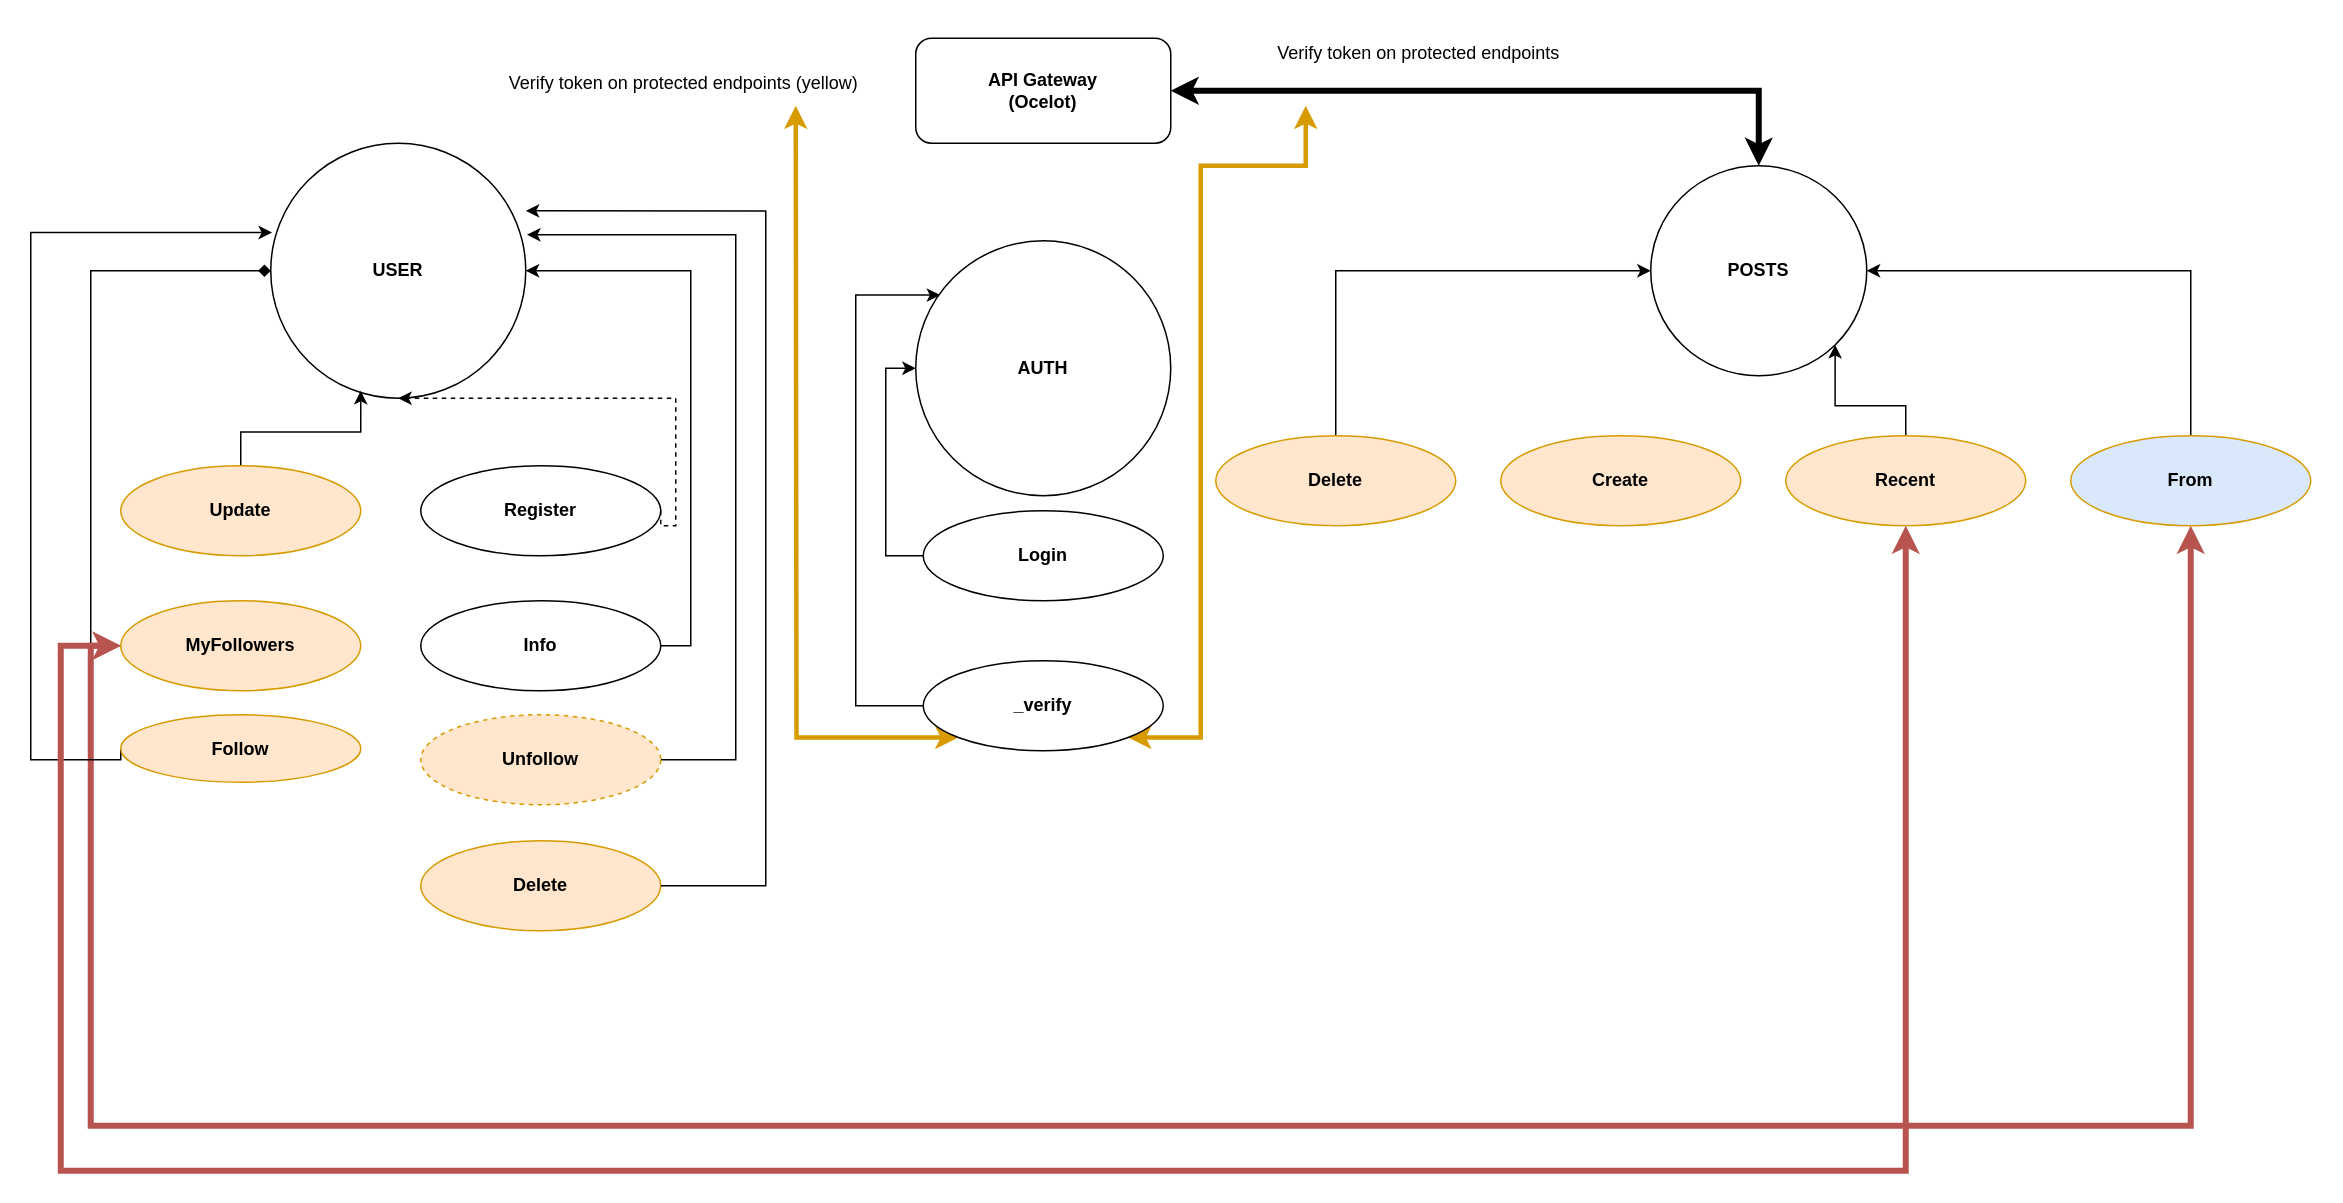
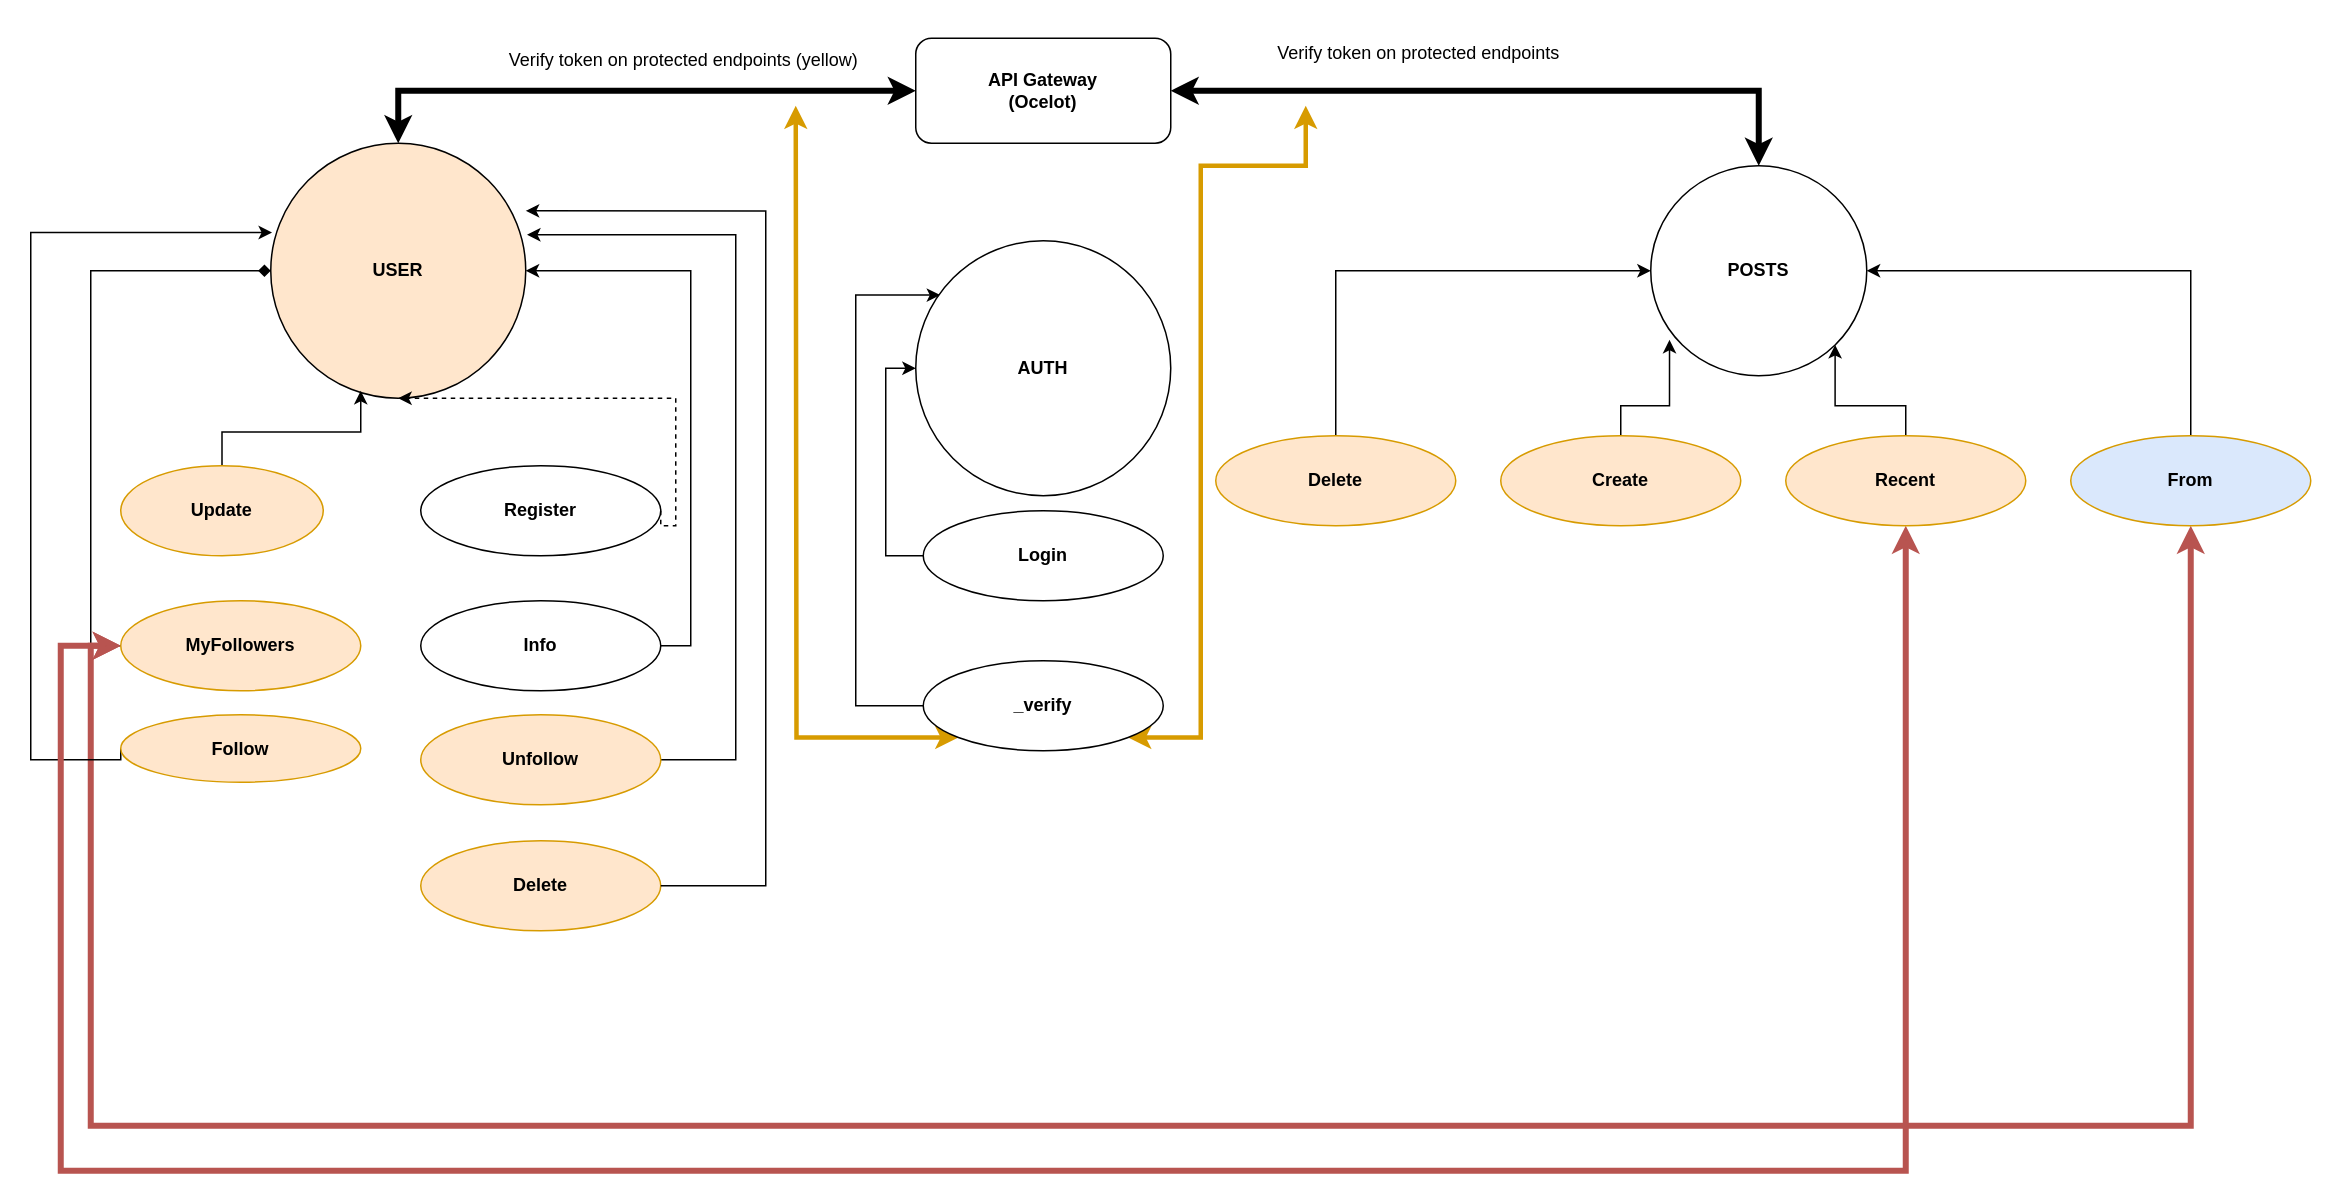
  <mxCell id="0" />
  <mxCell id="1" parent="0" />
  <mxCell id="2" value="API Gateway&lt;br&gt;(Ocelot)" style="whiteSpace=wrap;html=1;fontStyle=1;rounded=1;" parent="1" vertex="1"><mxGeometry x="610" y="25" width="170" height="70" as="geometry" /></mxCell>
- <mxCell id="4" value="&lt;b&gt;USER&lt;/b&gt;" style="ellipse;whiteSpace=wrap;html=1;" parent="1" vertex="1"><mxGeometry x="180" y="95" width="170" height="170" as="geometry" /></mxCell>
+ <mxCell id="3" style="edgeStyle=orthogonalEdgeStyle;rounded=0;orthogonalLoop=1;jettySize=auto;html=1;exitX=0.5;exitY=0;exitDx=0;exitDy=0;entryX=0;entryY=0.5;entryDx=0;entryDy=0;startArrow=classic;startFill=1;strokeWidth=4;" parent="1" source="4" target="2" edge="1"><mxGeometry relative="1" as="geometry" /></mxCell>
+ <mxCell id="4" value="&lt;b&gt;USER&lt;/b&gt;" style="ellipse;whiteSpace=wrap;html=1;fillColor=#ffe6cc;" parent="1" vertex="1"><mxGeometry x="180" y="95" width="170" height="170" as="geometry" /></mxCell>
  <mxCell id="5" style="edgeStyle=orthogonalEdgeStyle;rounded=0;orthogonalLoop=1;jettySize=auto;html=1;exitX=0.5;exitY=0;exitDx=0;exitDy=0;entryX=1;entryY=0.5;entryDx=0;entryDy=0;startArrow=classic;startFill=1;strokeWidth=4;" parent="1" source="6" target="2" edge="1"><mxGeometry relative="1" as="geometry" /></mxCell>
  <mxCell id="6" value="&lt;b&gt;POSTS&lt;/b&gt;" style="ellipse;whiteSpace=wrap;html=1;" parent="1" vertex="1"><mxGeometry x="1100" y="110" width="144" height="140" as="geometry" /></mxCell>
+ <mxCell id="7" style="edgeStyle=orthogonalEdgeStyle;rounded=0;orthogonalLoop=1;jettySize=auto;html=1;exitX=0.5;exitY=0;exitDx=0;exitDy=0;entryX=0.087;entryY=0.829;entryDx=0;entryDy=0;entryPerimeter=0;" parent="1" source="8" target="6" edge="1"><mxGeometry relative="1" as="geometry" /></mxCell>
  <mxCell id="8" value="&lt;b&gt;Create&lt;br&gt;&lt;/b&gt;" style="ellipse;whiteSpace=wrap;html=1;fillColor=#ffe6cc;strokeColor=#d79b00;" parent="1" vertex="1"><mxGeometry x="1000" y="290" width="160" height="60" as="geometry" /></mxCell>
  <mxCell id="9" style="edgeStyle=orthogonalEdgeStyle;rounded=0;orthogonalLoop=1;jettySize=auto;html=1;exitX=0.5;exitY=0;exitDx=0;exitDy=0;entryX=0;entryY=0.5;entryDx=0;entryDy=0;" parent="1" source="10" target="6" edge="1"><mxGeometry relative="1" as="geometry" /></mxCell>
  <mxCell id="10" value="&lt;b&gt;Delete&lt;br&gt;&lt;/b&gt;" style="ellipse;whiteSpace=wrap;html=1;fillColor=#ffe6cc;strokeColor=#d79b00;" parent="1" vertex="1"><mxGeometry x="810" y="290" width="160" height="60" as="geometry" /></mxCell>
  <mxCell id="11" style="edgeStyle=orthogonalEdgeStyle;rounded=0;orthogonalLoop=1;jettySize=auto;html=1;exitX=1;exitY=0.5;exitDx=0;exitDy=0;entryX=0.5;entryY=1;entryDx=0;entryDy=0;dashed=1;" parent="1" source="12" target="4" edge="1"><mxGeometry relative="1" as="geometry"><Array as="points"><mxPoint x="450" y="350" /><mxPoint x="450" y="265" /></Array></mxGeometry></mxCell>
  <mxCell id="12" value="&lt;b&gt;Register&lt;br&gt;&lt;/b&gt;" style="ellipse;whiteSpace=wrap;html=1;" parent="1" vertex="1"><mxGeometry x="280" y="310" width="160" height="60" as="geometry" /></mxCell>
  <mxCell id="13" style="edgeStyle=orthogonalEdgeStyle;rounded=0;orthogonalLoop=1;jettySize=auto;html=1;exitX=0.5;exitY=0;exitDx=0;exitDy=0;entryX=0.353;entryY=0.971;entryDx=0;entryDy=0;entryPerimeter=0;" parent="1" source="14" target="4" edge="1"><mxGeometry relative="1" as="geometry" /></mxCell>
- <mxCell id="14" value="&lt;b&gt;Update&lt;br&gt;&lt;/b&gt;" style="ellipse;whiteSpace=wrap;html=1;fillColor=#ffe6cc;strokeColor=#d79b00;" parent="1" vertex="1"><mxGeometry x="80" y="310" width="160" height="60" as="geometry" /></mxCell>
+ <mxCell id="14" value="&lt;b&gt;Update&lt;br&gt;&lt;/b&gt;" style="ellipse;whiteSpace=wrap;html=1;fillColor=#ffe6cc;strokeColor=#d79b00;" parent="1" vertex="1"><mxGeometry x="80" y="310" width="135" height="60" as="geometry" /></mxCell>
  <mxCell id="15" style="edgeStyle=orthogonalEdgeStyle;rounded=0;orthogonalLoop=1;jettySize=auto;html=1;exitX=1;exitY=0.5;exitDx=0;exitDy=0;entryX=1;entryY=0.5;entryDx=0;entryDy=0;" parent="1" source="16" target="4" edge="1"><mxGeometry relative="1" as="geometry"><mxPoint x="390" y="180" as="targetPoint" /></mxGeometry></mxCell>
  <mxCell id="16" value="&lt;b&gt;Info&lt;br&gt;&lt;/b&gt;" style="ellipse;whiteSpace=wrap;html=1;" parent="1" vertex="1"><mxGeometry x="280" y="400" width="160" height="60" as="geometry" /></mxCell>
  <mxCell id="17" style="edgeStyle=orthogonalEdgeStyle;rounded=0;orthogonalLoop=1;jettySize=auto;html=1;exitX=0;exitY=0.5;exitDx=0;exitDy=0;entryX=0;entryY=0.5;entryDx=0;entryDy=0;endArrow=diamond;" parent="1" source="19" target="4" edge="1"><mxGeometry relative="1" as="geometry" /></mxCell>
  <mxCell id="18" style="edgeStyle=orthogonalEdgeStyle;rounded=0;orthogonalLoop=1;jettySize=auto;html=1;exitX=0;exitY=0.5;exitDx=0;exitDy=0;entryX=0.5;entryY=1;entryDx=0;entryDy=0;fillColor=#f8cecc;strokeColor=#b85450;strokeWidth=4;startArrow=classic;startFill=1;" parent="1" source="19" target="28" edge="1"><mxGeometry relative="1" as="geometry"><Array as="points"><mxPoint x="60" y="430" /><mxPoint x="60" y="750" /><mxPoint x="1460" y="750" /></Array></mxGeometry></mxCell>
  <mxCell id="19" value="&lt;b&gt;MyFollowers&lt;br&gt;&lt;/b&gt;" style="ellipse;whiteSpace=wrap;html=1;fillColor=#ffe6cc;strokeColor=#d79b00;" parent="1" vertex="1"><mxGeometry x="80" y="400" width="160" height="60" as="geometry" /></mxCell>
  <mxCell id="20" style="edgeStyle=orthogonalEdgeStyle;rounded=0;orthogonalLoop=1;jettySize=auto;html=1;exitX=0;exitY=0.5;exitDx=0;exitDy=0;entryX=0.005;entryY=0.35;entryDx=0;entryDy=0;entryPerimeter=0;" parent="1" source="21" target="4" edge="1"><mxGeometry relative="1" as="geometry"><Array as="points"><mxPoint x="20" y="506" /><mxPoint x="20" y="155" /></Array></mxGeometry></mxCell>
  <mxCell id="21" value="&lt;b&gt;Follow&lt;br&gt;&lt;/b&gt;" style="ellipse;whiteSpace=wrap;html=1;fillColor=#ffe6cc;strokeColor=#d79b00;" parent="1" vertex="1"><mxGeometry x="80" y="476" width="160" height="45" as="geometry" /></mxCell>
  <mxCell id="22" style="edgeStyle=orthogonalEdgeStyle;rounded=0;orthogonalLoop=1;jettySize=auto;html=1;exitX=1;exitY=0.5;exitDx=0;exitDy=0;entryX=1.005;entryY=0.359;entryDx=0;entryDy=0;entryPerimeter=0;" parent="1" source="23" target="4" edge="1"><mxGeometry relative="1" as="geometry"><Array as="points"><mxPoint x="490" y="506" /><mxPoint x="490" y="156" /></Array></mxGeometry></mxCell>
- <mxCell id="23" value="&lt;b&gt;Unfollow&lt;br&gt;&lt;/b&gt;" style="ellipse;whiteSpace=wrap;html=1;fillColor=#ffe6cc;strokeColor=#d79b00;dashed=1;" parent="1" vertex="1"><mxGeometry x="280" y="476" width="160" height="60" as="geometry" /></mxCell>
+ <mxCell id="23" value="&lt;b&gt;Unfollow&lt;br&gt;&lt;/b&gt;" style="ellipse;whiteSpace=wrap;html=1;fillColor=#ffe6cc;strokeColor=#d79b00;" parent="1" vertex="1"><mxGeometry x="280" y="476" width="160" height="60" as="geometry" /></mxCell>
  <mxCell id="24" style="edgeStyle=orthogonalEdgeStyle;rounded=0;orthogonalLoop=1;jettySize=auto;html=1;exitX=0.5;exitY=0;exitDx=0;exitDy=0;entryX=1;entryY=1;entryDx=0;entryDy=0;" parent="1" source="26" target="6" edge="1"><mxGeometry relative="1" as="geometry" /></mxCell>
  <mxCell id="25" style="edgeStyle=orthogonalEdgeStyle;rounded=0;orthogonalLoop=1;jettySize=auto;html=1;exitX=0.5;exitY=1;exitDx=0;exitDy=0;entryX=0;entryY=0.5;entryDx=0;entryDy=0;startArrow=classic;startFill=1;strokeWidth=4;fillColor=#f8cecc;strokeColor=#b85450;" parent="1" source="26" target="19" edge="1"><mxGeometry relative="1" as="geometry"><Array as="points"><mxPoint x="1270" y="780" /><mxPoint x="40" y="780" /><mxPoint x="40" y="430" /></Array></mxGeometry></mxCell>
  <mxCell id="26" value="&lt;b&gt;Recent&lt;br&gt;&lt;/b&gt;" style="ellipse;whiteSpace=wrap;html=1;fillColor=#ffe6cc;strokeColor=#d79b00;" parent="1" vertex="1"><mxGeometry x="1190" y="290" width="160" height="60" as="geometry" /></mxCell>
  <mxCell id="27" style="edgeStyle=orthogonalEdgeStyle;rounded=0;orthogonalLoop=1;jettySize=auto;html=1;exitX=0.5;exitY=0;exitDx=0;exitDy=0;entryX=1;entryY=0.5;entryDx=0;entryDy=0;" parent="1" source="28" target="6" edge="1"><mxGeometry relative="1" as="geometry" /></mxCell>
  <mxCell id="28" value="&lt;b&gt;From&lt;br&gt;&lt;/b&gt;" style="ellipse;whiteSpace=wrap;html=1;fillColor=#dae8fc;strokeColor=#d79b00;" parent="1" vertex="1"><mxGeometry x="1380" y="290" width="160" height="60" as="geometry" /></mxCell>
  <mxCell id="29" style="edgeStyle=orthogonalEdgeStyle;rounded=0;orthogonalLoop=1;jettySize=auto;html=1;exitX=0;exitY=0.5;exitDx=0;exitDy=0;entryX=0.096;entryY=0.213;entryDx=0;entryDy=0;entryPerimeter=0;" edge="1" parent="1" source="32" target="33"><mxGeometry relative="1" as="geometry"><Array as="points"><mxPoint x="570" y="470" /><mxPoint x="570" y="196" /></Array></mxGeometry></mxCell>
  <mxCell id="30" style="edgeStyle=orthogonalEdgeStyle;rounded=0;orthogonalLoop=1;jettySize=auto;html=1;exitX=0;exitY=1;exitDx=0;exitDy=0;startArrow=classic;startFill=1;strokeWidth=3;fillColor=#ffe6cc;strokeColor=#d79b00;" edge="1" parent="1" source="32"><mxGeometry relative="1" as="geometry"><mxPoint x="530" y="70" as="targetPoint" /></mxGeometry></mxCell>
  <mxCell id="31" style="edgeStyle=orthogonalEdgeStyle;rounded=0;orthogonalLoop=1;jettySize=auto;html=1;exitX=1;exitY=1;exitDx=0;exitDy=0;strokeWidth=3;startArrow=classic;startFill=1;fillColor=#ffe6cc;strokeColor=#d79b00;" edge="1" parent="1" source="32"><mxGeometry relative="1" as="geometry"><mxPoint x="870" y="70" as="targetPoint" /><Array as="points"><mxPoint x="800" y="491" /><mxPoint x="800" y="110" /><mxPoint x="870" y="110" /></Array></mxGeometry></mxCell>
  <mxCell id="32" value="&lt;b&gt;_verify&lt;br&gt;&lt;/b&gt;" style="ellipse;whiteSpace=wrap;html=1;" parent="1" vertex="1"><mxGeometry x="615" y="440" width="160" height="60" as="geometry" /></mxCell>
  <mxCell id="33" value="&lt;b&gt;AUTH&lt;/b&gt;" style="ellipse;whiteSpace=wrap;html=1;" vertex="1" parent="1"><mxGeometry x="610" y="160" width="170" height="170" as="geometry" /></mxCell>
  <mxCell id="34" style="edgeStyle=orthogonalEdgeStyle;rounded=0;orthogonalLoop=1;jettySize=auto;html=1;exitX=0;exitY=0.5;exitDx=0;exitDy=0;entryX=0;entryY=0.5;entryDx=0;entryDy=0;" edge="1" parent="1" source="35" target="33"><mxGeometry relative="1" as="geometry" /></mxCell>
  <mxCell id="35" value="&lt;b&gt;Login&lt;/b&gt;" style="ellipse;whiteSpace=wrap;html=1;" vertex="1" parent="1"><mxGeometry x="615" y="340" width="160" height="60" as="geometry" /></mxCell>
  <mxCell id="36" value="&lt;b&gt;Delete&lt;br&gt;&lt;/b&gt;" style="ellipse;whiteSpace=wrap;html=1;fillColor=#ffe6cc;strokeColor=#d79b00;" vertex="1" parent="1"><mxGeometry x="280" y="560" width="160" height="60" as="geometry" /></mxCell>
  <mxCell id="37" style="edgeStyle=orthogonalEdgeStyle;rounded=0;orthogonalLoop=1;jettySize=auto;html=1;exitX=1;exitY=0.5;exitDx=0;exitDy=0;entryX=1;entryY=0.265;entryDx=0;entryDy=0;entryPerimeter=0;" edge="1" parent="1" source="36" target="4"><mxGeometry relative="1" as="geometry"><Array as="points"><mxPoint x="510" y="590" /><mxPoint x="510" y="140" /></Array><mxPoint x="499.15" y="490" as="sourcePoint" /><mxPoint x="410" y="140.03" as="targetPoint" /></mxGeometry></mxCell>
  <mxCell id="38" value="Verify token on protected endpoints" style="text;html=1;align=center;verticalAlign=middle;resizable=0;points=[];autosize=1;strokeColor=none;fillColor=none;" vertex="1" parent="1"><mxGeometry x="840" y="20" width="210" height="30" as="geometry" /></mxCell>
- <mxCell id="39" value="Verify token on protected endpoints (yellow)" style="text;html=1;align=center;verticalAlign=middle;resizable=0;points=[];autosize=1;strokeColor=none;fillColor=none;" vertex="1" parent="1"><mxGeometry x="325" y="40" width="260" height="30" as="geometry" /></mxCell>
+ <mxCell id="39" value="Verify token on protected endpoints (yellow)" style="text;html=1;align=center;verticalAlign=middle;resizable=0;points=[];autosize=1;strokeColor=none;fillColor=none;" vertex="1" parent="1"><mxGeometry x="325" y="25" width="260" height="30" as="geometry" /></mxCell>
